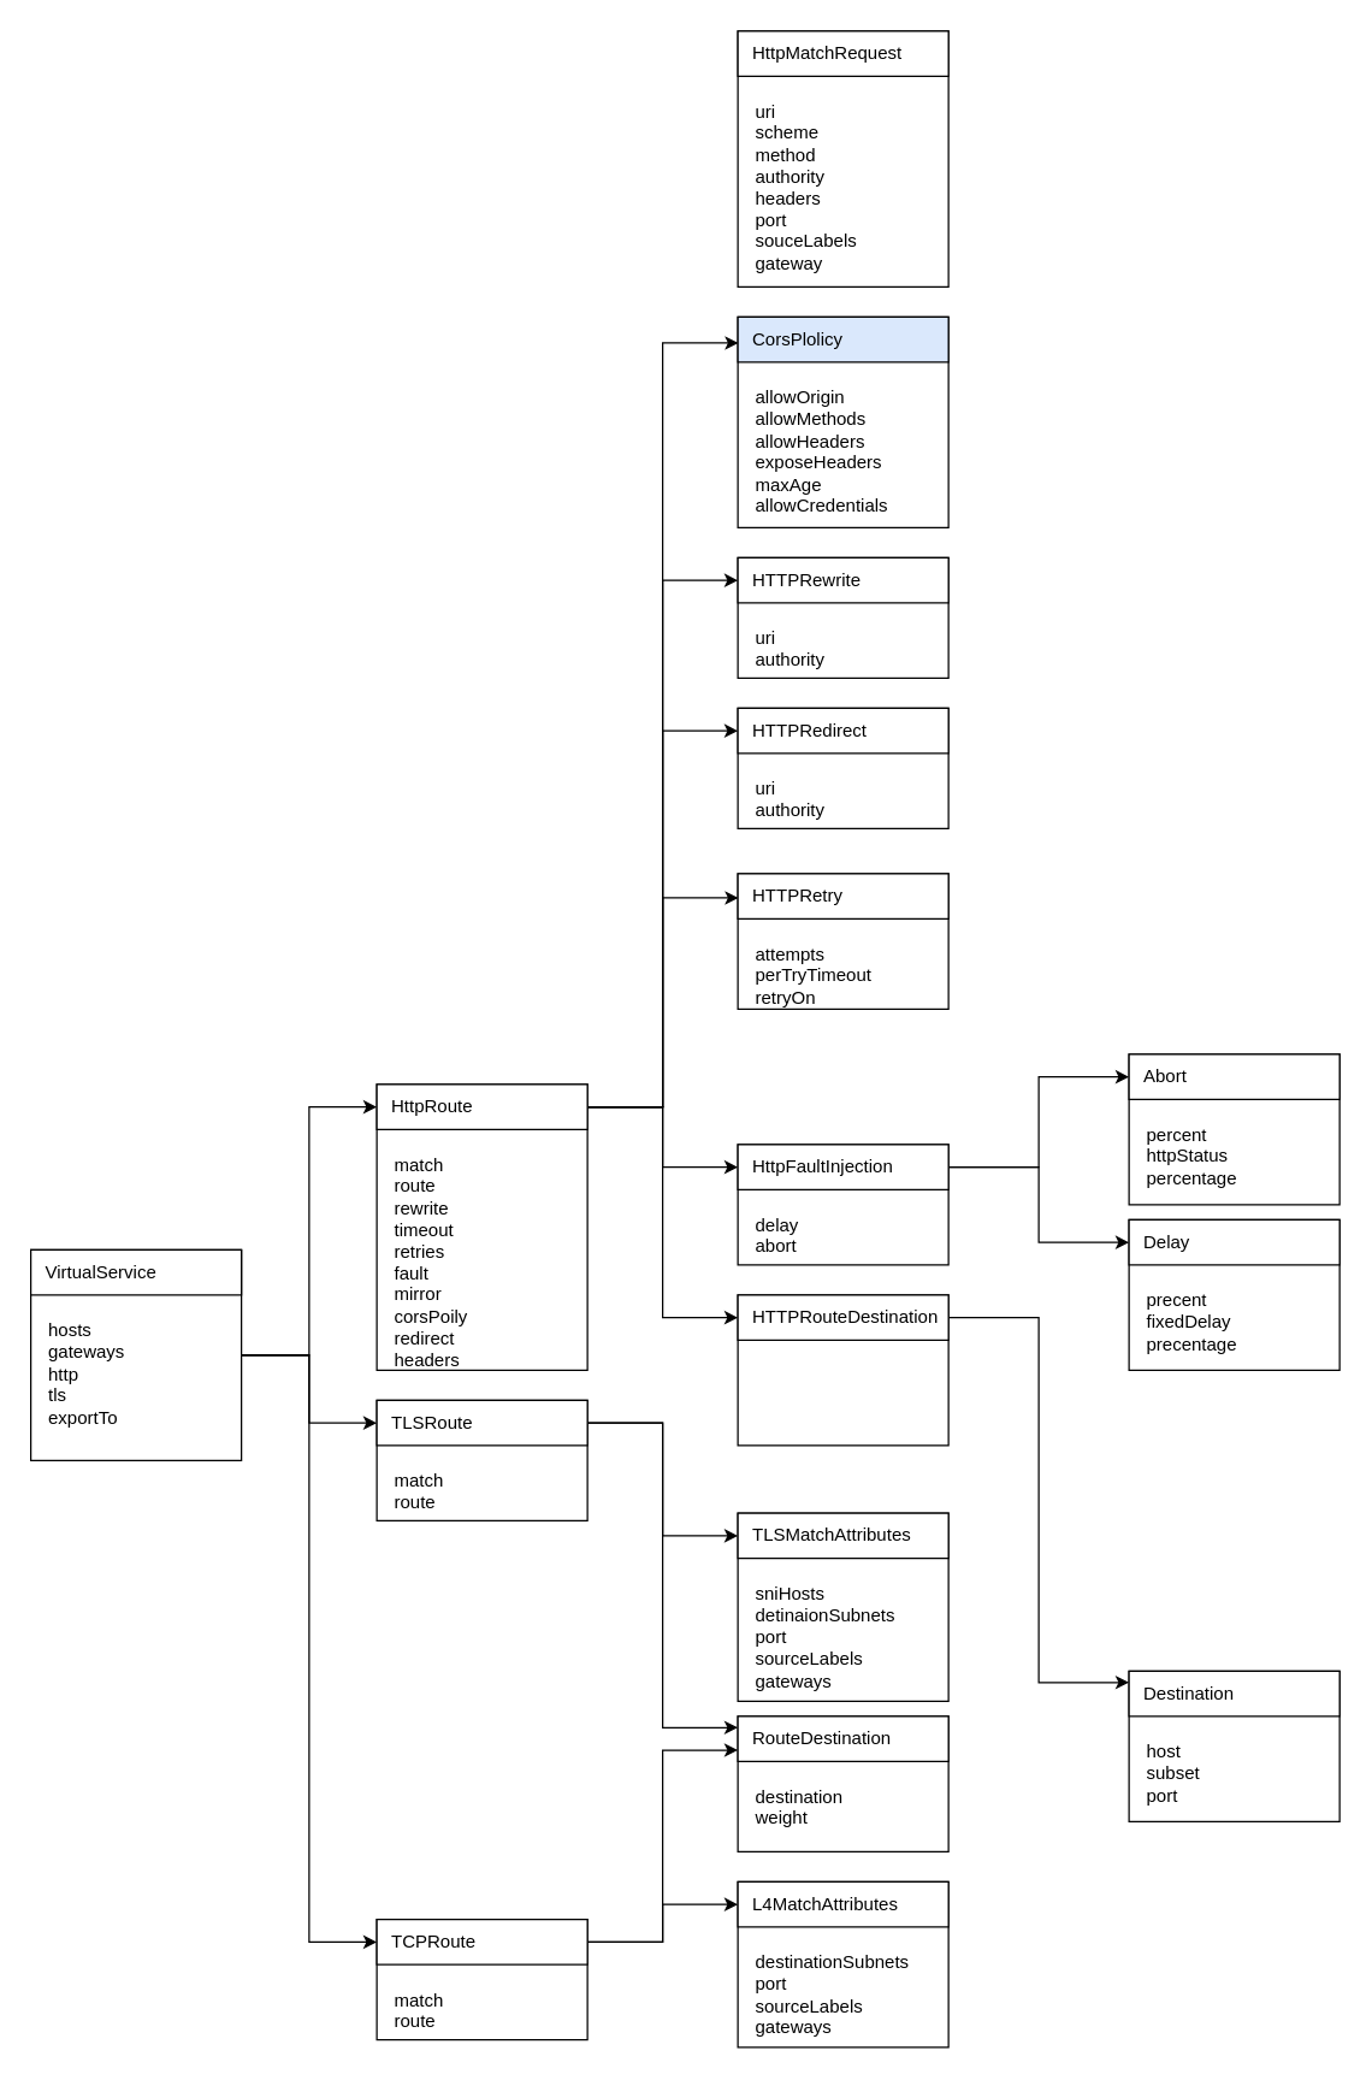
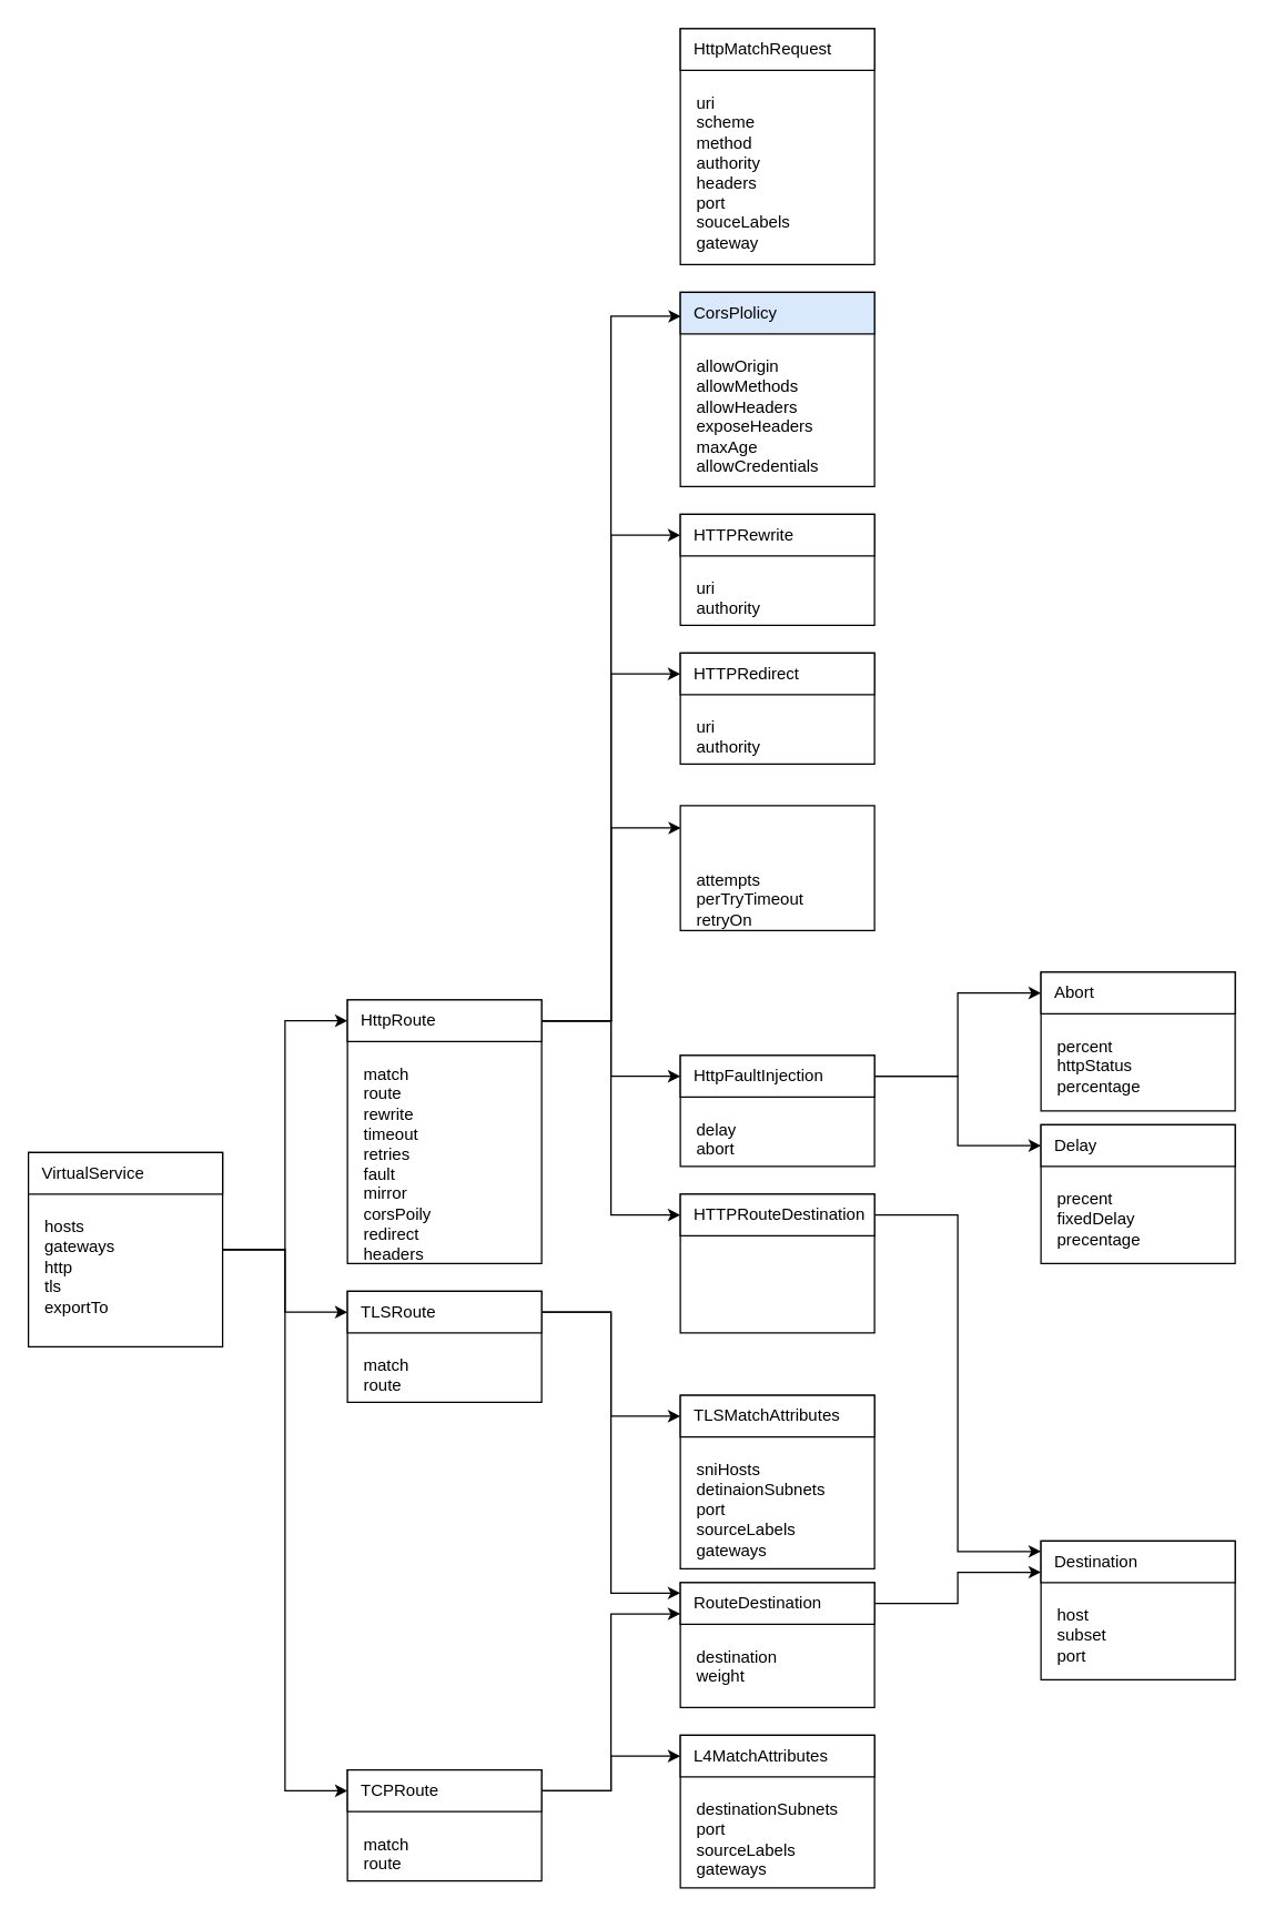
  <mxCell id="0" />
  <mxCell id="1" parent="0" />
  <mxCell id="2" style="edgeStyle=orthogonalEdgeStyle;rounded=0;orthogonalLoop=1;jettySize=auto;html=1;entryX=0;entryY=0.5;entryDx=0;entryDy=0;" parent="1" source="5" target="15" edge="1"><mxGeometry relative="1" as="geometry" /></mxCell>
  <mxCell id="3" style="edgeStyle=orthogonalEdgeStyle;rounded=0;orthogonalLoop=1;jettySize=auto;html=1;entryX=0;entryY=0.5;entryDx=0;entryDy=0;" parent="1" source="5" target="20" edge="1"><mxGeometry relative="1" as="geometry" /></mxCell>
  <mxCell id="4" style="edgeStyle=orthogonalEdgeStyle;rounded=0;orthogonalLoop=1;jettySize=auto;html=1;entryX=0;entryY=0.5;entryDx=0;entryDy=0;" parent="1" source="5" target="25" edge="1"><mxGeometry relative="1" as="geometry" /></mxCell>
  <mxCell id="5" value="" style="rounded=0;whiteSpace=wrap;html=1;" parent="1" vertex="1"><mxGeometry x="20" y="830" width="140" height="140" as="geometry" /></mxCell>
  <mxCell id="6" value="VirtualService" style="rounded=0;whiteSpace=wrap;html=1;align=left;spacingLeft=8;" parent="1" vertex="1"><mxGeometry x="20" y="830" width="140" height="30" as="geometry" /></mxCell>
  <mxCell id="7" value="hosts&lt;br&gt;gateways&lt;br&gt;http&lt;br&gt;tls&lt;br&gt;exportTo" style="text;html=1;strokeColor=none;fillColor=none;align=left;verticalAlign=top;whiteSpace=wrap;rounded=0;" parent="1" vertex="1"><mxGeometry x="30" y="870" width="120" height="90" as="geometry" /></mxCell>
  <mxCell id="8" value="" style="rounded=0;whiteSpace=wrap;html=1;" parent="1" vertex="1"><mxGeometry x="250" y="720" width="140" height="190" as="geometry" /></mxCell>
  <mxCell id="9" style="edgeStyle=orthogonalEdgeStyle;rounded=0;orthogonalLoop=1;jettySize=auto;html=1;entryX=0;entryY=0.5;entryDx=0;entryDy=0;" parent="1" source="15" target="28" edge="1"><mxGeometry relative="1" as="geometry" /></mxCell>
  <mxCell id="10" style="edgeStyle=orthogonalEdgeStyle;rounded=0;orthogonalLoop=1;jettySize=auto;html=1;entryX=0;entryY=0.5;entryDx=0;entryDy=0;" parent="1" source="15" target="31" edge="1"><mxGeometry relative="1" as="geometry" /></mxCell>
  <mxCell id="11" style="edgeStyle=orthogonalEdgeStyle;rounded=0;orthogonalLoop=1;jettySize=auto;html=1;entryX=0;entryY=0.5;entryDx=0;entryDy=0;" parent="1" source="15" target="52" edge="1"><mxGeometry relative="1" as="geometry" /></mxCell>
  <mxCell id="12" style="edgeStyle=orthogonalEdgeStyle;rounded=0;orthogonalLoop=1;jettySize=auto;html=1;entryX=0;entryY=0.5;entryDx=0;entryDy=0;" edge="1" parent="1" source="15" target="42"><mxGeometry relative="1" as="geometry" /></mxCell>
  <mxCell id="13" style="edgeStyle=orthogonalEdgeStyle;rounded=0;orthogonalLoop=1;jettySize=auto;html=1;entryX=0.003;entryY=0.178;entryDx=0;entryDy=0;entryPerimeter=0;" edge="1" parent="1" source="15" target="33"><mxGeometry relative="1" as="geometry" /></mxCell>
  <mxCell id="14" style="edgeStyle=orthogonalEdgeStyle;rounded=0;orthogonalLoop=1;jettySize=auto;html=1;entryX=0.003;entryY=0.123;entryDx=0;entryDy=0;entryPerimeter=0;" edge="1" parent="1" source="15" target="66"><mxGeometry relative="1" as="geometry" /></mxCell>
  <mxCell id="15" value="HttpRoute" style="rounded=0;whiteSpace=wrap;html=1;align=left;spacingLeft=8;" parent="1" vertex="1"><mxGeometry x="250" y="720" width="140" height="30" as="geometry" /></mxCell>
  <mxCell id="16" value="match&lt;br&gt;route&lt;br&gt;rewrite&lt;br&gt;timeout&lt;br&gt;retries&lt;br&gt;fault&lt;br&gt;mirror&lt;br&gt;corsPoily&lt;br&gt;redirect&lt;br&gt;headers" style="text;html=1;strokeColor=none;fillColor=none;align=left;verticalAlign=top;whiteSpace=wrap;rounded=0;" parent="1" vertex="1"><mxGeometry x="260" width="120" height="150" as="geometry" y="760" /></mxCell>
  <mxCell id="17" value="" style="rounded=0;whiteSpace=wrap;html=1;" parent="1" vertex="1"><mxGeometry x="250" y="930" width="140" height="80" as="geometry" /></mxCell>
  <mxCell id="18" style="edgeStyle=orthogonalEdgeStyle;rounded=0;orthogonalLoop=1;jettySize=auto;html=1;entryX=0;entryY=0.5;entryDx=0;entryDy=0;" edge="1" parent="1" source="20" target="54"><mxGeometry relative="1" as="geometry" /></mxCell>
  <mxCell id="19" style="edgeStyle=orthogonalEdgeStyle;rounded=0;orthogonalLoop=1;jettySize=auto;html=1;entryX=0;entryY=0.25;entryDx=0;entryDy=0;" edge="1" parent="1" source="20" target="61"><mxGeometry relative="1" as="geometry" /></mxCell>
  <mxCell id="20" value="TLSRoute" style="rounded=0;whiteSpace=wrap;html=1;align=left;spacingLeft=8;" parent="1" vertex="1"><mxGeometry x="250" y="930" width="140" height="30" as="geometry" /></mxCell>
  <mxCell id="21" value="match&lt;br&gt;route" style="text;html=1;strokeColor=none;fillColor=none;align=left;verticalAlign=top;whiteSpace=wrap;rounded=0;" parent="1" vertex="1"><mxGeometry x="260" y="970" width="120" height="40" as="geometry" /></mxCell>
  <mxCell id="22" value="" style="rounded=0;whiteSpace=wrap;html=1;" parent="1" vertex="1"><mxGeometry x="250" y="1275" width="140" height="80" as="geometry" /></mxCell>
  <mxCell id="23" style="edgeStyle=orthogonalEdgeStyle;rounded=0;orthogonalLoop=1;jettySize=auto;html=1;entryX=0;entryY=0.75;entryDx=0;entryDy=0;" edge="1" parent="1" source="25" target="61"><mxGeometry relative="1" as="geometry" /></mxCell>
  <mxCell id="24" style="edgeStyle=orthogonalEdgeStyle;rounded=0;orthogonalLoop=1;jettySize=auto;html=1;entryX=0;entryY=0.5;entryDx=0;entryDy=0;" edge="1" parent="1" source="25" target="64"><mxGeometry relative="1" as="geometry" /></mxCell>
  <mxCell id="25" value="TCPRoute" style="rounded=0;whiteSpace=wrap;html=1;align=left;spacingLeft=8;" parent="1" vertex="1"><mxGeometry x="250" y="1275" width="140" height="30" as="geometry" /></mxCell>
  <mxCell id="26" value="match&lt;br&gt;route" style="text;html=1;strokeColor=none;fillColor=none;align=left;verticalAlign=top;whiteSpace=wrap;rounded=0;" parent="1" vertex="1"><mxGeometry x="260" y="1315" width="120" height="40" as="geometry" /></mxCell>
  <mxCell id="27" value="" style="rounded=0;whiteSpace=wrap;html=1;" parent="1" vertex="1"><mxGeometry x="490" y="470" width="140" height="80" as="geometry" /></mxCell>
  <mxCell id="28" value="HTTPRedirect" style="rounded=0;whiteSpace=wrap;html=1;align=left;spacingLeft=8;" parent="1" vertex="1"><mxGeometry x="490" y="470" width="140" height="30" as="geometry" /></mxCell>
  <mxCell id="29" value="uri&lt;br&gt;authority" style="text;html=1;strokeColor=none;fillColor=none;align=left;verticalAlign=top;whiteSpace=wrap;rounded=0;" parent="1" vertex="1"><mxGeometry x="500" y="510" width="120" height="40" as="geometry" /></mxCell>
  <mxCell id="30" value="" style="rounded=0;whiteSpace=wrap;html=1;" parent="1" vertex="1"><mxGeometry x="490" y="370" width="140" height="80" as="geometry" /></mxCell>
  <mxCell id="31" value="HTTPRewrite" style="rounded=0;whiteSpace=wrap;html=1;align=left;spacingLeft=8;" parent="1" vertex="1"><mxGeometry x="490" y="370" width="140" height="30" as="geometry" /></mxCell>
  <mxCell id="32" value="uri&lt;br&gt;authority" style="text;html=1;strokeColor=none;fillColor=none;align=left;verticalAlign=top;whiteSpace=wrap;rounded=0;" parent="1" vertex="1"><mxGeometry x="500" y="410" width="120" height="40" as="geometry" /></mxCell>
  <mxCell id="33" value="" style="rounded=0;whiteSpace=wrap;html=1;" parent="1" vertex="1"><mxGeometry x="490" y="580" width="140" height="90" as="geometry" /></mxCell>
- <mxCell id="34" value="HTTPRetry" style="rounded=0;whiteSpace=wrap;html=1;align=left;spacingLeft=8;" parent="1" vertex="1"><mxGeometry x="490" y="580" width="140" height="30" as="geometry" /></mxCell>
  <mxCell id="35" value="attempts&lt;br&gt;perTryTimeout&lt;br&gt;retryOn" style="text;html=1;strokeColor=none;fillColor=none;align=left;verticalAlign=top;whiteSpace=wrap;rounded=0;" parent="1" vertex="1"><mxGeometry x="500" y="620" width="120" height="40" as="geometry" /></mxCell>
  <mxCell id="36" value="" style="rounded=0;whiteSpace=wrap;html=1;" parent="1" vertex="1"><mxGeometry x="490" y="20" width="140" height="170" as="geometry" /></mxCell>
  <mxCell id="37" value="HttpMatchRequest" style="rounded=0;whiteSpace=wrap;html=1;align=left;spacingLeft=8;" parent="1" vertex="1"><mxGeometry x="490" y="20" width="140" height="30" as="geometry" /></mxCell>
  <mxCell id="38" value="uri&lt;br&gt;scheme&lt;br&gt;method&lt;br&gt;authority&lt;br&gt;headers&lt;br&gt;port&lt;br&gt;souceLabels&lt;br&gt;gateway" style="text;html=1;strokeColor=none;fillColor=none;align=left;verticalAlign=top;whiteSpace=wrap;rounded=0;" parent="1" vertex="1"><mxGeometry x="500" y="60" width="120" height="120" as="geometry" /></mxCell>
  <mxCell id="39" value="" style="rounded=0;whiteSpace=wrap;html=1;" parent="1" vertex="1"><mxGeometry x="490" width="140" height="80" as="geometry" y="760" /></mxCell>
  <mxCell id="40" style="edgeStyle=orthogonalEdgeStyle;rounded=0;orthogonalLoop=1;jettySize=auto;html=1;entryX=0;entryY=0.5;entryDx=0;entryDy=0;" edge="1" parent="1" source="42" target="45"><mxGeometry relative="1" as="geometry" /></mxCell>
  <mxCell id="41" style="edgeStyle=orthogonalEdgeStyle;rounded=0;orthogonalLoop=1;jettySize=auto;html=1;entryX=0;entryY=0.5;entryDx=0;entryDy=0;" edge="1" parent="1" source="42" target="48"><mxGeometry relative="1" as="geometry" /></mxCell>
  <mxCell id="42" value="HttpFaultInjection" style="rounded=0;whiteSpace=wrap;html=1;align=left;spacingLeft=8;" parent="1" vertex="1"><mxGeometry x="490" width="140" height="30" as="geometry" y="760" /></mxCell>
  <mxCell id="43" value="delay&lt;br&gt;abort" style="text;html=1;strokeColor=none;fillColor=none;align=left;verticalAlign=top;whiteSpace=wrap;rounded=0;" parent="1" vertex="1"><mxGeometry x="500" y="800" width="120" height="40" as="geometry" /></mxCell>
  <mxCell id="44" value="" style="rounded=0;whiteSpace=wrap;html=1;" parent="1" vertex="1"><mxGeometry x="750" y="700" width="140" height="100" as="geometry" /></mxCell>
  <mxCell id="45" value="Abort" style="rounded=0;whiteSpace=wrap;html=1;align=left;spacingLeft=8;" parent="1" vertex="1"><mxGeometry x="750" y="700" width="140" height="30" as="geometry" /></mxCell>
  <mxCell id="46" value="percent&lt;br&gt;httpStatus&lt;br&gt;percentage" style="text;html=1;strokeColor=none;fillColor=none;align=left;verticalAlign=top;whiteSpace=wrap;rounded=0;" parent="1" vertex="1"><mxGeometry x="760" y="740" width="120" height="40" as="geometry" /></mxCell>
  <mxCell id="47" value="" style="rounded=0;whiteSpace=wrap;html=1;" parent="1" vertex="1"><mxGeometry x="750" y="810" width="140" height="100" as="geometry" /></mxCell>
  <mxCell id="48" value="Delay" style="rounded=0;whiteSpace=wrap;html=1;align=left;spacingLeft=8;" parent="1" vertex="1"><mxGeometry x="750" y="810" width="140" height="30" as="geometry" /></mxCell>
  <mxCell id="49" value="precent&lt;br&gt;fixedDelay&lt;br&gt;precentage" style="text;html=1;strokeColor=none;fillColor=none;align=left;verticalAlign=top;whiteSpace=wrap;rounded=0;" parent="1" vertex="1"><mxGeometry x="760" y="850" width="120" height="50" as="geometry" /></mxCell>
  <mxCell id="50" value="" style="rounded=0;whiteSpace=wrap;html=1;" parent="1" vertex="1"><mxGeometry x="490" y="860" width="140" height="100" as="geometry" /></mxCell>
  <mxCell id="51" style="edgeStyle=orthogonalEdgeStyle;rounded=0;orthogonalLoop=1;jettySize=auto;html=1;entryX=0;entryY=0.25;entryDx=0;entryDy=0;" edge="1" parent="1" source="52" target="57"><mxGeometry relative="1" as="geometry"><mxPoint x="730" y="1170.8" as="targetPoint" /></mxGeometry></mxCell>
  <mxCell id="52" value="HTTPRouteDestination" style="rounded=0;whiteSpace=wrap;html=1;align=left;spacingLeft=8;" parent="1" vertex="1"><mxGeometry x="490" y="860" width="140" height="30" as="geometry" /></mxCell>
  <mxCell id="53" value="" style="rounded=0;whiteSpace=wrap;html=1;" vertex="1" parent="1"><mxGeometry x="490" y="1005" width="140" height="125" as="geometry" /></mxCell>
  <mxCell id="54" value="TLSMatchAttributes" style="rounded=0;whiteSpace=wrap;html=1;align=left;spacingLeft=8;" vertex="1" parent="1"><mxGeometry x="490" y="1005" width="140" height="30" as="geometry" /></mxCell>
  <mxCell id="55" value="sniHosts&lt;br&gt;detinaionSubnets&lt;br&gt;port&lt;br&gt;sourceLabels&lt;br&gt;gateways" style="text;html=1;strokeColor=none;fillColor=none;align=left;verticalAlign=top;whiteSpace=wrap;rounded=0;" vertex="1" parent="1"><mxGeometry x="500" y="1045" width="120" height="85" as="geometry" /></mxCell>
  <mxCell id="56" value="" style="rounded=0;whiteSpace=wrap;html=1;" vertex="1" parent="1"><mxGeometry x="750" y="1110" width="140" height="100" as="geometry" /></mxCell>
  <mxCell id="57" value="Destination" style="rounded=0;whiteSpace=wrap;html=1;align=left;spacingLeft=8;" vertex="1" parent="1"><mxGeometry x="750" y="1110" width="140" height="30" as="geometry" /></mxCell>
  <mxCell id="58" value="host&lt;br&gt;subset&lt;br&gt;port" style="text;html=1;strokeColor=none;fillColor=none;align=left;verticalAlign=top;whiteSpace=wrap;rounded=0;" vertex="1" parent="1"><mxGeometry x="760" y="1150" width="120" height="50" as="geometry" /></mxCell>
  <mxCell id="59" value="" style="rounded=0;whiteSpace=wrap;html=1;" vertex="1" parent="1"><mxGeometry x="490" y="1140" width="140" height="90" as="geometry" /></mxCell>
+ <mxCell id="60" style="edgeStyle=orthogonalEdgeStyle;rounded=0;orthogonalLoop=1;jettySize=auto;html=1;entryX=0;entryY=0.75;entryDx=0;entryDy=0;" edge="1" parent="1" source="61" target="57"><mxGeometry relative="1" as="geometry" /></mxCell>
  <mxCell id="61" value="RouteDestination" style="rounded=0;whiteSpace=wrap;html=1;align=left;spacingLeft=8;" vertex="1" parent="1"><mxGeometry x="490" y="1140" width="140" height="30" as="geometry" /></mxCell>
  <mxCell id="62" value="destination&lt;br&gt;weight" style="text;html=1;strokeColor=none;fillColor=none;align=left;verticalAlign=top;whiteSpace=wrap;rounded=0;" vertex="1" parent="1"><mxGeometry x="500" y="1180" width="120" height="50" as="geometry" /></mxCell>
  <mxCell id="63" value="" style="rounded=0;whiteSpace=wrap;html=1;" vertex="1" parent="1"><mxGeometry x="490" y="1250" width="140" height="110" as="geometry" /></mxCell>
  <mxCell id="64" value="L4MatchAttributes" style="rounded=0;whiteSpace=wrap;html=1;align=left;spacingLeft=8;" vertex="1" parent="1"><mxGeometry x="490" y="1250" width="140" height="30" as="geometry" /></mxCell>
  <mxCell id="65" value="destinationSubnets&lt;br&gt;port&lt;br&gt;sourceLabels&lt;br&gt;gateways" style="text;html=1;strokeColor=none;fillColor=none;align=left;verticalAlign=top;whiteSpace=wrap;rounded=0;" vertex="1" parent="1"><mxGeometry x="500" y="1290" width="120" height="50" as="geometry" /></mxCell>
  <mxCell id="66" value="" style="rounded=0;whiteSpace=wrap;html=1;" vertex="1" parent="1"><mxGeometry x="490" y="210" width="140" height="140" as="geometry" /></mxCell>
  <mxCell id="67" value="CorsPlolicy" style="rounded=0;whiteSpace=wrap;html=1;align=left;spacingLeft=8;fillColor=#dae8fc;" vertex="1" parent="1"><mxGeometry x="490" y="210" width="140" height="30" as="geometry" /></mxCell>
  <mxCell id="68" value="allowOrigin&lt;br&gt;allowMethods&lt;br&gt;allowHeaders&lt;br&gt;exposeHeaders&lt;br&gt;maxAge&lt;br&gt;allowCredentials" style="text;html=1;strokeColor=none;fillColor=none;align=left;verticalAlign=top;whiteSpace=wrap;rounded=0;" vertex="1" parent="1"><mxGeometry x="500" y="250" width="120" height="80" as="geometry" /></mxCell>
